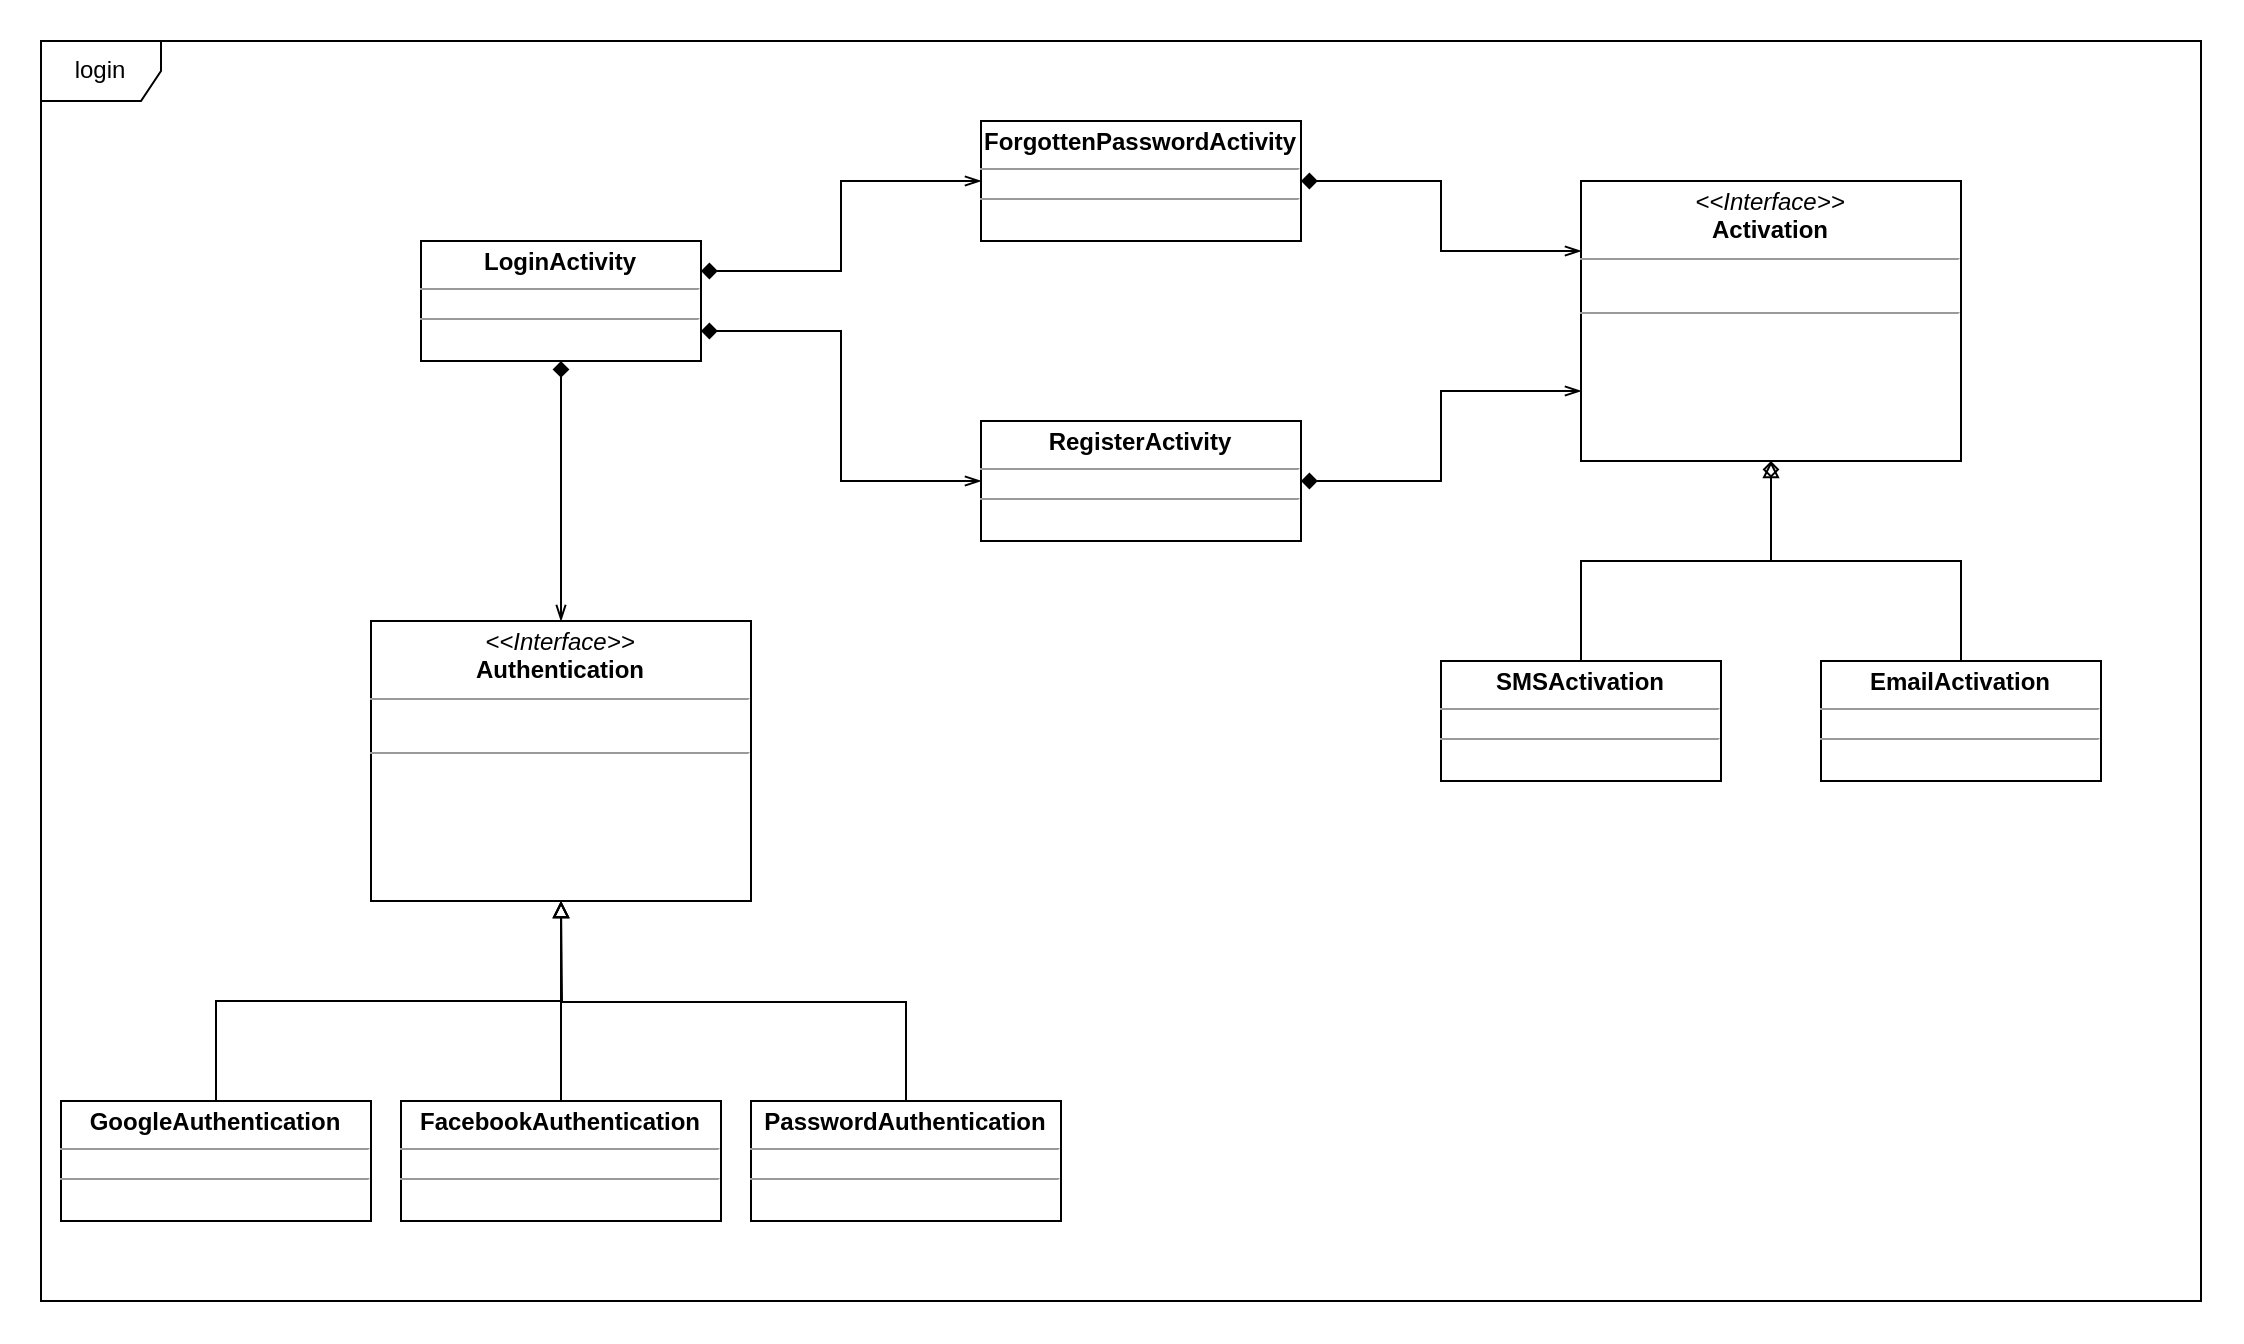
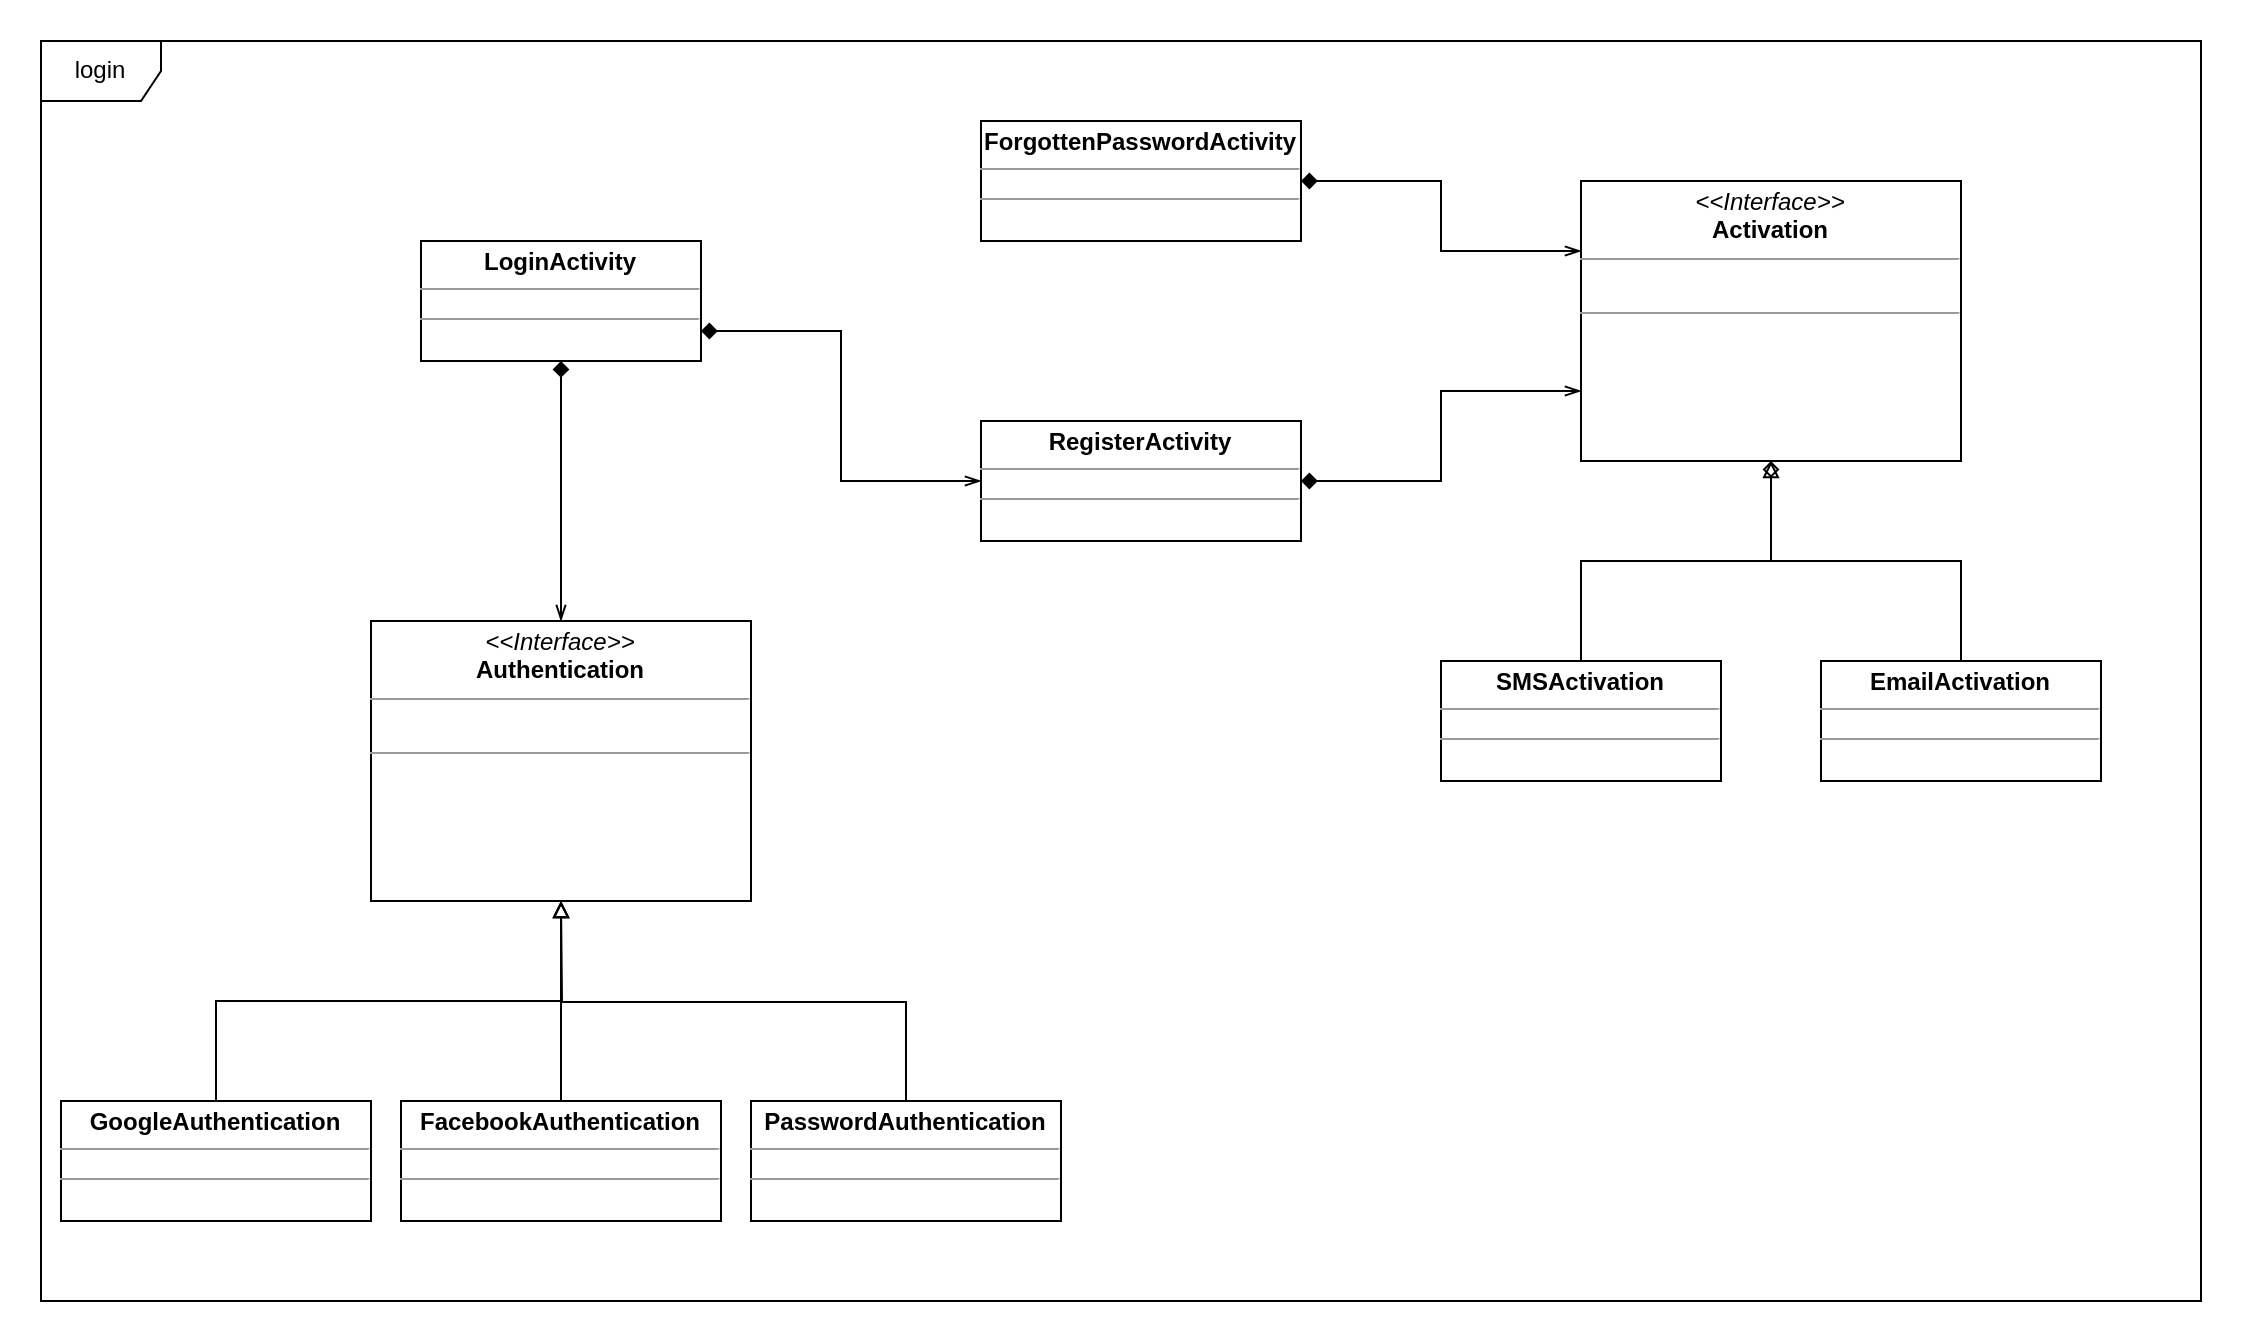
  <mxCell id="0" />
  <mxCell id="1" parent="0" />
  <mxCell id="2" value="login" style="shape=umlFrame;whiteSpace=wrap;html=1;" vertex="1" parent="1"><mxGeometry x="20" y="20" width="1080" height="630" as="geometry" /></mxCell>
  <mxCell id="3" style="edgeStyle=orthogonalEdgeStyle;rounded=0;orthogonalLoop=1;jettySize=auto;html=1;entryX=0.5;entryY=0;entryDx=0;entryDy=0;startArrow=diamond;startFill=1;endArrow=openThin;endFill=0;exitX=0.5;exitY=1;exitDx=0;exitDy=0;" edge="1" parent="1" source="10" target="4"><mxGeometry relative="1" as="geometry"><mxPoint x="280" y="198" as="sourcePoint" /></mxGeometry></mxCell>
  <mxCell id="4" value="&lt;p style=&quot;margin: 0px ; margin-top: 4px ; text-align: center&quot;&gt;&lt;i&gt;&amp;lt;&amp;lt;Interface&amp;gt;&amp;gt;&lt;/i&gt;&lt;br&gt;&lt;b&gt;Authentication&lt;/b&gt;&lt;/p&gt;&lt;hr size=&quot;1&quot;&gt;&lt;p style=&quot;margin: 0px ; margin-left: 4px&quot;&gt;&lt;br&gt;&lt;/p&gt;&lt;hr size=&quot;1&quot;&gt;&lt;p style=&quot;margin: 0px ; margin-left: 4px&quot;&gt;&lt;br&gt;&lt;/p&gt;" style="verticalAlign=top;align=left;overflow=fill;fontSize=12;fontFamily=Helvetica;html=1;rounded=0;shadow=0;comic=0;labelBackgroundColor=none;strokeWidth=1" parent="1" vertex="1"><mxGeometry x="185" y="310" width="190" height="140" as="geometry" /></mxCell>
  <mxCell id="5" style="edgeStyle=orthogonalEdgeStyle;rounded=0;orthogonalLoop=1;jettySize=auto;html=1;exitX=1;exitY=0.5;exitDx=0;exitDy=0;entryX=0;entryY=0.75;entryDx=0;entryDy=0;startArrow=diamond;startFill=1;endArrow=openThin;endFill=0;" edge="1" parent="1" source="11" target="7"><mxGeometry relative="1" as="geometry"><mxPoint x="670" y="210" as="sourcePoint" /></mxGeometry></mxCell>
  <mxCell id="6" style="edgeStyle=orthogonalEdgeStyle;rounded=0;orthogonalLoop=1;jettySize=auto;html=1;exitX=1;exitY=0.5;exitDx=0;exitDy=0;entryX=0;entryY=0.25;entryDx=0;entryDy=0;startArrow=diamond;startFill=1;endArrow=openThin;endFill=0;" edge="1" parent="1" source="12" target="7"><mxGeometry relative="1" as="geometry"><mxPoint x="1020" y="210" as="sourcePoint" /></mxGeometry></mxCell>
  <mxCell id="7" value="&lt;p style=&quot;margin: 0px ; margin-top: 4px ; text-align: center&quot;&gt;&lt;i&gt;&amp;lt;&amp;lt;Interface&amp;gt;&amp;gt;&lt;/i&gt;&lt;br&gt;&lt;b&gt;Activation&lt;/b&gt;&lt;/p&gt;&lt;hr size=&quot;1&quot;&gt;&lt;p style=&quot;margin: 0px ; margin-left: 4px&quot;&gt;&lt;br&gt;&lt;/p&gt;&lt;hr size=&quot;1&quot;&gt;&lt;p style=&quot;margin: 0px ; margin-left: 4px&quot;&gt;&lt;br&gt;&lt;/p&gt;" style="verticalAlign=top;align=left;overflow=fill;fontSize=12;fontFamily=Helvetica;html=1;rounded=0;shadow=0;comic=0;labelBackgroundColor=none;strokeWidth=1" vertex="1" parent="1"><mxGeometry x="790" y="90" width="190" height="140" as="geometry" /></mxCell>
- <mxCell id="8" style="edgeStyle=orthogonalEdgeStyle;rounded=0;orthogonalLoop=1;jettySize=auto;html=1;exitX=1;exitY=0.25;exitDx=0;exitDy=0;entryX=0;entryY=0.5;entryDx=0;entryDy=0;startArrow=diamond;startFill=1;endArrow=openThin;endFill=0;" edge="1" parent="1" source="10" target="12"><mxGeometry relative="1" as="geometry" /></mxCell>
  <mxCell id="9" style="edgeStyle=orthogonalEdgeStyle;rounded=0;orthogonalLoop=1;jettySize=auto;html=1;exitX=1;exitY=0.75;exitDx=0;exitDy=0;entryX=0;entryY=0.5;entryDx=0;entryDy=0;startArrow=diamond;startFill=1;endArrow=openThin;endFill=0;" edge="1" parent="1" source="10" target="11"><mxGeometry relative="1" as="geometry" /></mxCell>
  <mxCell id="10" value="&lt;p style=&quot;margin: 0px ; margin-top: 4px ; text-align: center&quot;&gt;&lt;b&gt;LoginActivity&lt;/b&gt;&lt;/p&gt;&lt;hr size=&quot;1&quot;&gt;&lt;div style=&quot;height: 2px&quot;&gt;&lt;/div&gt;&lt;hr size=&quot;1&quot;&gt;&lt;div style=&quot;height: 2px&quot;&gt;&lt;/div&gt;" style="verticalAlign=top;align=left;overflow=fill;fontSize=12;fontFamily=Helvetica;html=1;" vertex="1" parent="1"><mxGeometry x="210" y="120" width="140" height="60" as="geometry" /></mxCell>
  <mxCell id="11" value="&lt;p style=&quot;margin: 0px ; margin-top: 4px ; text-align: center&quot;&gt;&lt;b&gt;RegisterActivity&lt;/b&gt;&lt;/p&gt;&lt;hr size=&quot;1&quot;&gt;&lt;div style=&quot;height: 2px&quot;&gt;&lt;/div&gt;&lt;hr size=&quot;1&quot;&gt;&lt;div style=&quot;height: 2px&quot;&gt;&lt;/div&gt;" style="verticalAlign=top;align=left;overflow=fill;fontSize=12;fontFamily=Helvetica;html=1;" vertex="1" parent="1"><mxGeometry x="490" y="210" width="160" height="60" as="geometry" /></mxCell>
  <mxCell id="12" value="&lt;p style=&quot;margin: 0px ; margin-top: 4px ; text-align: center&quot;&gt;&lt;b&gt;ForgottenPasswordActivity&lt;/b&gt;&lt;/p&gt;&lt;hr size=&quot;1&quot;&gt;&lt;div style=&quot;height: 2px&quot;&gt;&lt;/div&gt;&lt;hr size=&quot;1&quot;&gt;&lt;div style=&quot;height: 2px&quot;&gt;&lt;/div&gt;" style="verticalAlign=top;align=left;overflow=fill;fontSize=12;fontFamily=Helvetica;html=1;" vertex="1" parent="1"><mxGeometry x="490" y="60" width="160" height="60" as="geometry" /></mxCell>
  <mxCell id="13" style="edgeStyle=orthogonalEdgeStyle;rounded=0;orthogonalLoop=1;jettySize=auto;html=1;startArrow=none;startFill=0;endArrow=block;endFill=0;" edge="1" parent="1" source="14" target="4"><mxGeometry relative="1" as="geometry" /></mxCell>
  <mxCell id="14" value="&lt;p style=&quot;margin: 0px ; margin-top: 4px ; text-align: center&quot;&gt;&lt;b&gt;GoogleAuthentication&lt;/b&gt;&lt;/p&gt;&lt;hr size=&quot;1&quot;&gt;&lt;div style=&quot;height: 2px&quot;&gt;&lt;/div&gt;&lt;hr size=&quot;1&quot;&gt;&lt;div style=&quot;height: 2px&quot;&gt;&lt;/div&gt;" style="verticalAlign=top;align=left;overflow=fill;fontSize=12;fontFamily=Helvetica;html=1;" vertex="1" parent="1"><mxGeometry x="30" y="550" width="155" height="60" as="geometry" /></mxCell>
  <mxCell id="15" style="edgeStyle=orthogonalEdgeStyle;rounded=0;orthogonalLoop=1;jettySize=auto;html=1;exitX=0.5;exitY=0;exitDx=0;exitDy=0;startArrow=none;startFill=0;endArrow=block;endFill=0;" edge="1" parent="1" source="16" target="4"><mxGeometry relative="1" as="geometry" /></mxCell>
  <mxCell id="16" value="&lt;p style=&quot;margin: 0px ; margin-top: 4px ; text-align: center&quot;&gt;&lt;b&gt;FacebookAuthentication&lt;/b&gt;&lt;/p&gt;&lt;hr size=&quot;1&quot;&gt;&lt;div style=&quot;height: 2px&quot;&gt;&lt;/div&gt;&lt;hr size=&quot;1&quot;&gt;&lt;div style=&quot;height: 2px&quot;&gt;&lt;/div&gt;" style="verticalAlign=top;align=left;overflow=fill;fontSize=12;fontFamily=Helvetica;html=1;" vertex="1" parent="1"><mxGeometry x="200" y="550" width="160" height="60" as="geometry" /></mxCell>
  <mxCell id="17" style="edgeStyle=orthogonalEdgeStyle;rounded=0;orthogonalLoop=1;jettySize=auto;html=1;exitX=0.5;exitY=0;exitDx=0;exitDy=0;startArrow=none;startFill=0;endArrow=block;endFill=0;" edge="1" parent="1" source="18"><mxGeometry relative="1" as="geometry"><mxPoint x="280" y="450" as="targetPoint" /></mxGeometry></mxCell>
  <mxCell id="18" value="&lt;p style=&quot;margin: 0px ; margin-top: 4px ; text-align: center&quot;&gt;&lt;b&gt;PasswordAuthentication&lt;/b&gt;&lt;/p&gt;&lt;hr size=&quot;1&quot;&gt;&lt;div style=&quot;height: 2px&quot;&gt;&lt;/div&gt;&lt;hr size=&quot;1&quot;&gt;&lt;div style=&quot;height: 2px&quot;&gt;&lt;/div&gt;" style="verticalAlign=top;align=left;overflow=fill;fontSize=12;fontFamily=Helvetica;html=1;" vertex="1" parent="1"><mxGeometry x="375" y="550" width="155" height="60" as="geometry" /></mxCell>
  <mxCell id="19" style="edgeStyle=orthogonalEdgeStyle;rounded=0;orthogonalLoop=1;jettySize=auto;html=1;startArrow=none;startFill=0;endArrow=diamond;endFill=0;" edge="1" parent="1" source="20" target="7"><mxGeometry relative="1" as="geometry" /></mxCell>
  <mxCell id="20" value="&lt;p style=&quot;margin: 0px ; margin-top: 4px ; text-align: center&quot;&gt;&lt;b&gt;SMSActivation&lt;/b&gt;&lt;/p&gt;&lt;hr size=&quot;1&quot;&gt;&lt;div style=&quot;height: 2px&quot;&gt;&lt;/div&gt;&lt;hr size=&quot;1&quot;&gt;&lt;div style=&quot;height: 2px&quot;&gt;&lt;/div&gt;" style="verticalAlign=top;align=left;overflow=fill;fontSize=12;fontFamily=Helvetica;html=1;" vertex="1" parent="1"><mxGeometry x="720" y="330" width="140" height="60" as="geometry" /></mxCell>
  <mxCell id="21" style="edgeStyle=orthogonalEdgeStyle;rounded=0;orthogonalLoop=1;jettySize=auto;html=1;exitX=0.5;exitY=0;exitDx=0;exitDy=0;startArrow=none;startFill=0;endArrow=block;endFill=0;" edge="1" parent="1" source="22" target="7"><mxGeometry relative="1" as="geometry" /></mxCell>
  <mxCell id="22" value="&lt;p style=&quot;margin: 0px ; margin-top: 4px ; text-align: center&quot;&gt;&lt;b&gt;EmailActivation&lt;/b&gt;&lt;/p&gt;&lt;hr size=&quot;1&quot;&gt;&lt;div style=&quot;height: 2px&quot;&gt;&lt;/div&gt;&lt;hr size=&quot;1&quot;&gt;&lt;div style=&quot;height: 2px&quot;&gt;&lt;/div&gt;" style="verticalAlign=top;align=left;overflow=fill;fontSize=12;fontFamily=Helvetica;html=1;" vertex="1" parent="1"><mxGeometry x="910" y="330" width="140" height="60" as="geometry" /></mxCell>
